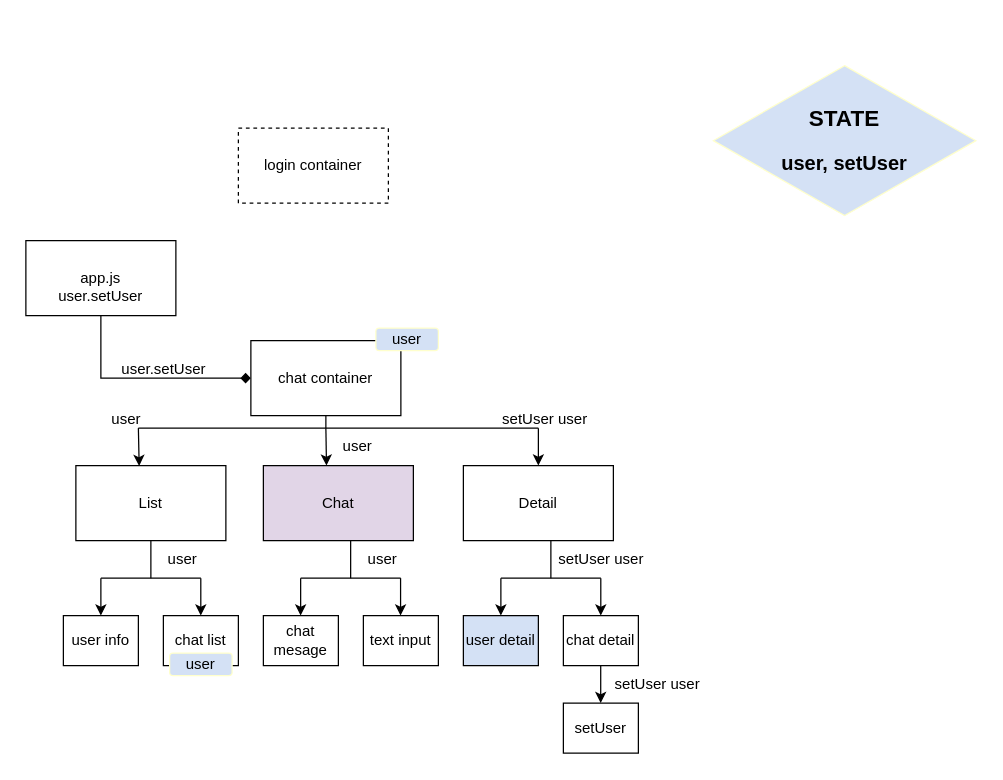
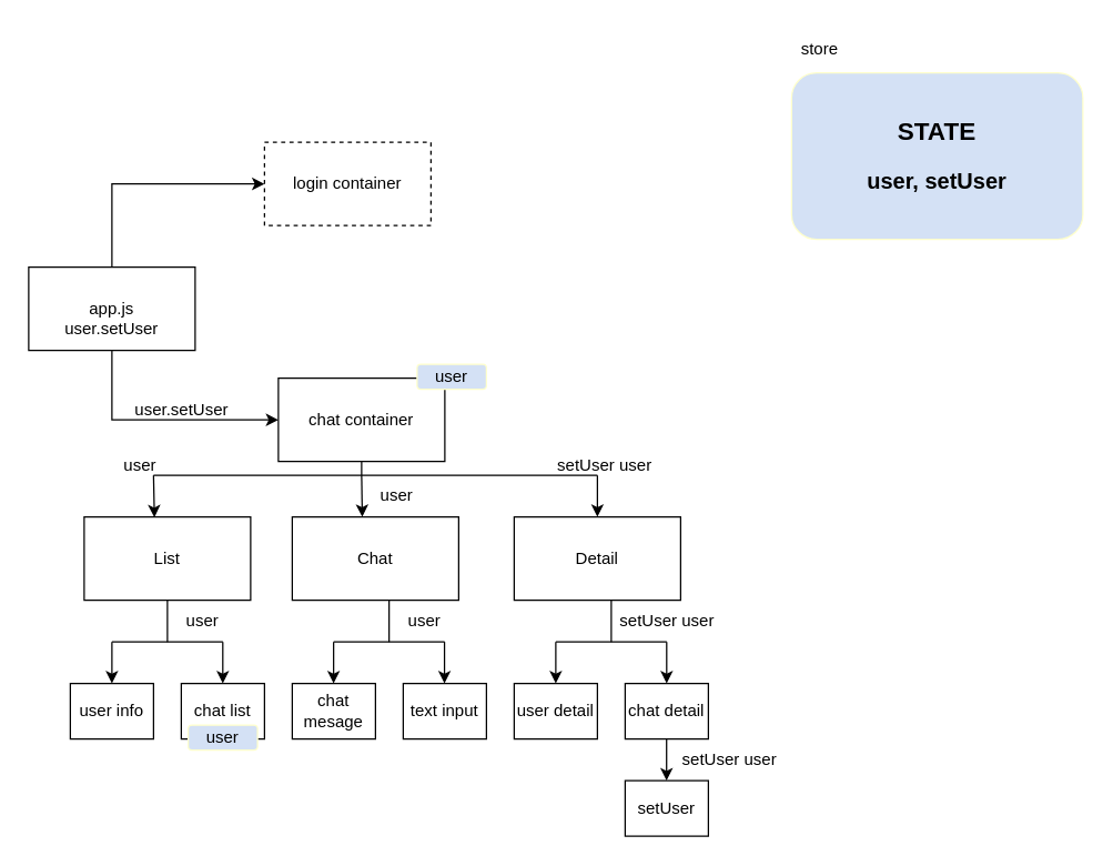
  <mxCell id="0" />
  <mxCell id="1" parent="0" />
  <mxCell id="2" value="app.js" style="rounded=0;whiteSpace=wrap;html=1;" vertex="1" parent="1"><mxGeometry x="20" y="192" width="120" height="60" as="geometry" /></mxCell>
  <mxCell id="3" value="login container" style="rounded=0;whiteSpace=wrap;html=1;dashed=1;" vertex="1" parent="1"><mxGeometry x="190" y="102" width="120" height="60" as="geometry" /></mxCell>
  <mxCell id="4" value="chat container" style="rounded=0;whiteSpace=wrap;html=1;" vertex="1" parent="1"><mxGeometry x="200" y="272" width="120" height="60" as="geometry" /></mxCell>
- <mxCell id="6" value="" style="endArrow=diamond;html=1;rounded=0;exitX=0.5;exitY=1;exitDx=0;exitDy=0;entryX=0;entryY=0.5;entryDx=0;entryDy=0;" edge="1" parent="1" source="2" target="4"><mxGeometry width="50" height="50" relative="1" as="geometry"><mxPoint x="190" y="252" as="sourcePoint" /><mxPoint x="240" y="202" as="targetPoint" /><Array as="points"><mxPoint x="80" y="302" /></Array></mxGeometry></mxCell>
+ <mxCell id="5" value="" style="endArrow=classic;html=1;rounded=0;exitX=0.5;exitY=0;exitDx=0;exitDy=0;entryX=0;entryY=0.5;entryDx=0;entryDy=0;" edge="1" parent="1" source="2" target="3"><mxGeometry width="50" height="50" relative="1" as="geometry"><mxPoint x="240" y="252" as="sourcePoint" /><mxPoint x="290" y="202" as="targetPoint" /><Array as="points"><mxPoint x="80" y="132" /></Array></mxGeometry></mxCell>
+ <mxCell id="6" value="" style="endArrow=classic;html=1;rounded=0;exitX=0.5;exitY=1;exitDx=0;exitDy=0;entryX=0;entryY=0.5;entryDx=0;entryDy=0;" edge="1" parent="1" source="2" target="4"><mxGeometry width="50" height="50" relative="1" as="geometry"><mxPoint x="190" y="252" as="sourcePoint" /><mxPoint x="240" y="202" as="targetPoint" /><Array as="points"><mxPoint x="80" y="302" /></Array></mxGeometry></mxCell>
  <mxCell id="7" value="List" style="rounded=0;whiteSpace=wrap;html=1;" vertex="1" parent="1"><mxGeometry x="60" y="372" width="120" height="60" as="geometry" /></mxCell>
- <mxCell id="8" value="Chat" style="rounded=0;whiteSpace=wrap;html=1;fillColor=#e1d5e7;" vertex="1" parent="1"><mxGeometry x="210" y="372" width="120" height="60" as="geometry" /></mxCell>
+ <mxCell id="8" value="Chat" style="rounded=0;whiteSpace=wrap;html=1;" vertex="1" parent="1"><mxGeometry x="210" y="372" width="120" height="60" as="geometry" /></mxCell>
  <mxCell id="9" value="Detail" style="rounded=0;whiteSpace=wrap;html=1;" vertex="1" parent="1"><mxGeometry x="370" y="372" width="120" height="60" as="geometry" /></mxCell>
  <mxCell id="10" value="user info" style="rounded=0;whiteSpace=wrap;html=1;" vertex="1" parent="1"><mxGeometry x="50" y="492" width="60" height="40" as="geometry" /></mxCell>
  <mxCell id="11" value="chat list" style="rounded=0;whiteSpace=wrap;html=1;" vertex="1" parent="1"><mxGeometry x="130" y="492" width="60" height="40" as="geometry" /></mxCell>
  <mxCell id="12" value="chat mesage" style="rounded=0;whiteSpace=wrap;html=1;" vertex="1" parent="1"><mxGeometry x="210" y="492" width="60" height="40" as="geometry" /></mxCell>
  <mxCell id="13" value="text input" style="rounded=0;whiteSpace=wrap;html=1;" vertex="1" parent="1"><mxGeometry x="290" y="492" width="60" height="40" as="geometry" /></mxCell>
- <mxCell id="14" value="user detail" style="rounded=0;whiteSpace=wrap;html=1;fillColor=#d4e1f5;" vertex="1" parent="1"><mxGeometry x="370" y="492" width="60" height="40" as="geometry" /></mxCell>
+ <mxCell id="14" value="user detail" style="rounded=0;whiteSpace=wrap;html=1;" vertex="1" parent="1"><mxGeometry x="370" y="492" width="60" height="40" as="geometry" /></mxCell>
  <mxCell id="15" value="chat detail" style="rounded=0;whiteSpace=wrap;html=1;" vertex="1" parent="1"><mxGeometry x="450" y="492" width="60" height="40" as="geometry" /></mxCell>
  <mxCell id="16" value="setUser" style="rounded=0;whiteSpace=wrap;html=1;" vertex="1" parent="1"><mxGeometry x="450" y="562" width="60" height="40" as="geometry" /></mxCell>
  <mxCell id="17" value="" style="endArrow=none;html=1;rounded=0;" edge="1" parent="1"><mxGeometry width="50" height="50" relative="1" as="geometry"><mxPoint x="260" y="342" as="sourcePoint" /><mxPoint x="260" y="332" as="targetPoint" /></mxGeometry></mxCell>
  <mxCell id="18" value="" style="endArrow=none;html=1;rounded=0;" edge="1" parent="1"><mxGeometry width="50" height="50" relative="1" as="geometry"><mxPoint x="110" y="342" as="sourcePoint" /><mxPoint x="430" y="342" as="targetPoint" /></mxGeometry></mxCell>
  <mxCell id="19" value="" style="endArrow=classic;html=1;rounded=0;entryX=0.422;entryY=0.005;entryDx=0;entryDy=0;entryPerimeter=0;" edge="1" parent="1" target="7"><mxGeometry width="50" height="50" relative="1" as="geometry"><mxPoint x="110" y="342" as="sourcePoint" /><mxPoint x="220" y="362" as="targetPoint" /></mxGeometry></mxCell>
  <mxCell id="20" value="" style="endArrow=classic;html=1;rounded=0;entryX=0.422;entryY=0.005;entryDx=0;entryDy=0;entryPerimeter=0;" edge="1" parent="1"><mxGeometry width="50" height="50" relative="1" as="geometry"><mxPoint x="260" y="342" as="sourcePoint" /><mxPoint x="260.5" y="372" as="targetPoint" /></mxGeometry></mxCell>
  <mxCell id="21" value="" style="endArrow=classic;html=1;rounded=0;entryX=0.422;entryY=0.005;entryDx=0;entryDy=0;entryPerimeter=0;" edge="1" parent="1"><mxGeometry width="50" height="50" relative="1" as="geometry"><mxPoint x="430" y="342" as="sourcePoint" /><mxPoint x="430" y="372" as="targetPoint" /></mxGeometry></mxCell>
  <mxCell id="22" value="" style="endArrow=none;html=1;rounded=0;" edge="1" parent="1"><mxGeometry width="50" height="50" relative="1" as="geometry"><mxPoint x="120" y="462" as="sourcePoint" /><mxPoint x="120" y="432" as="targetPoint" /></mxGeometry></mxCell>
  <mxCell id="23" value="" style="endArrow=none;html=1;rounded=0;" edge="1" parent="1"><mxGeometry width="50" height="50" relative="1" as="geometry"><mxPoint x="80" y="462" as="sourcePoint" /><mxPoint x="160" y="462" as="targetPoint" /></mxGeometry></mxCell>
  <mxCell id="24" value="" style="endArrow=classic;html=1;rounded=0;entryX=0.5;entryY=0;entryDx=0;entryDy=0;" edge="1" parent="1" target="10"><mxGeometry width="50" height="50" relative="1" as="geometry"><mxPoint x="80" y="462" as="sourcePoint" /><mxPoint x="130" y="412" as="targetPoint" /></mxGeometry></mxCell>
  <mxCell id="25" value="" style="endArrow=classic;html=1;rounded=0;entryX=0.5;entryY=0;entryDx=0;entryDy=0;" edge="1" parent="1"><mxGeometry width="50" height="50" relative="1" as="geometry"><mxPoint x="159.94" y="462" as="sourcePoint" /><mxPoint x="159.94" y="492" as="targetPoint" /></mxGeometry></mxCell>
  <mxCell id="26" value="" style="endArrow=none;html=1;rounded=0;" edge="1" parent="1"><mxGeometry width="50" height="50" relative="1" as="geometry"><mxPoint x="279.82" y="462" as="sourcePoint" /><mxPoint x="279.82" y="432" as="targetPoint" /></mxGeometry></mxCell>
  <mxCell id="27" value="" style="endArrow=none;html=1;rounded=0;" edge="1" parent="1"><mxGeometry width="50" height="50" relative="1" as="geometry"><mxPoint x="239.82" y="462" as="sourcePoint" /><mxPoint x="319.82" y="462" as="targetPoint" /></mxGeometry></mxCell>
  <mxCell id="28" value="" style="endArrow=classic;html=1;rounded=0;entryX=0.5;entryY=0;entryDx=0;entryDy=0;" edge="1" parent="1"><mxGeometry width="50" height="50" relative="1" as="geometry"><mxPoint x="239.82" y="462" as="sourcePoint" /><mxPoint x="239.82" y="492" as="targetPoint" /></mxGeometry></mxCell>
  <mxCell id="29" value="" style="endArrow=classic;html=1;rounded=0;entryX=0.5;entryY=0;entryDx=0;entryDy=0;" edge="1" parent="1"><mxGeometry width="50" height="50" relative="1" as="geometry"><mxPoint x="319.76" y="462" as="sourcePoint" /><mxPoint x="319.76" y="492" as="targetPoint" /></mxGeometry></mxCell>
  <mxCell id="30" value="" style="endArrow=none;html=1;rounded=0;" edge="1" parent="1"><mxGeometry width="50" height="50" relative="1" as="geometry"><mxPoint x="440" y="462" as="sourcePoint" /><mxPoint x="440" y="432" as="targetPoint" /></mxGeometry></mxCell>
  <mxCell id="31" value="" style="endArrow=none;html=1;rounded=0;" edge="1" parent="1"><mxGeometry width="50" height="50" relative="1" as="geometry"><mxPoint x="400" y="462" as="sourcePoint" /><mxPoint x="480" y="462" as="targetPoint" /></mxGeometry></mxCell>
  <mxCell id="32" value="" style="endArrow=classic;html=1;rounded=0;entryX=0.5;entryY=0;entryDx=0;entryDy=0;" edge="1" parent="1"><mxGeometry width="50" height="50" relative="1" as="geometry"><mxPoint x="400" y="462" as="sourcePoint" /><mxPoint x="400" y="492" as="targetPoint" /></mxGeometry></mxCell>
  <mxCell id="33" value="" style="endArrow=classic;html=1;rounded=0;entryX=0.5;entryY=0;entryDx=0;entryDy=0;" edge="1" parent="1"><mxGeometry width="50" height="50" relative="1" as="geometry"><mxPoint x="479.94" y="462" as="sourcePoint" /><mxPoint x="479.94" y="492" as="targetPoint" /></mxGeometry></mxCell>
  <mxCell id="34" value="" style="endArrow=classic;html=1;rounded=0;entryX=0.5;entryY=0;entryDx=0;entryDy=0;" edge="1" parent="1"><mxGeometry width="50" height="50" relative="1" as="geometry"><mxPoint x="479.87" y="532" as="sourcePoint" /><mxPoint x="479.87" y="562" as="targetPoint" /></mxGeometry></mxCell>
  <mxCell id="35" value="user.setUser" style="text;html=1;align=center;verticalAlign=middle;whiteSpace=wrap;rounded=0;" vertex="1" parent="1"><mxGeometry x="50" y="222" width="60" height="30" as="geometry" /></mxCell>
  <mxCell id="36" value="user.setUser" style="text;html=1;align=center;verticalAlign=middle;resizable=0;points=[];autosize=1;strokeColor=none;fillColor=none;" vertex="1" parent="1"><mxGeometry x="85" y="280" width="90" height="30" as="geometry" /></mxCell>
  <mxCell id="37" value="user" style="text;html=1;align=center;verticalAlign=middle;resizable=0;points=[];autosize=1;strokeColor=none;fillColor=none;" vertex="1" parent="1"><mxGeometry x="75" y="320" width="50" height="30" as="geometry" /></mxCell>
  <mxCell id="38" value="user" style="text;html=1;align=center;verticalAlign=middle;resizable=0;points=[];autosize=1;strokeColor=none;fillColor=none;" vertex="1" parent="1"><mxGeometry x="260" y="342" width="50" height="30" as="geometry" /></mxCell>
  <mxCell id="39" value="setUser user" style="text;html=1;align=center;verticalAlign=middle;resizable=0;points=[];autosize=1;strokeColor=none;fillColor=none;" vertex="1" parent="1"><mxGeometry x="390" y="320" width="90" height="30" as="geometry" /></mxCell>
  <mxCell id="40" value="setUser user" style="text;html=1;align=center;verticalAlign=middle;resizable=0;points=[];autosize=1;strokeColor=none;fillColor=none;" vertex="1" parent="1"><mxGeometry x="435" y="432" width="90" height="30" as="geometry" /></mxCell>
  <mxCell id="41" value="setUser user" style="text;html=1;align=center;verticalAlign=middle;resizable=0;points=[];autosize=1;strokeColor=none;fillColor=none;" vertex="1" parent="1"><mxGeometry x="480" y="532" width="90" height="30" as="geometry" /></mxCell>
  <mxCell id="42" value="user" style="text;html=1;align=center;verticalAlign=middle;resizable=0;points=[];autosize=1;strokeColor=none;fillColor=none;" vertex="1" parent="1"><mxGeometry x="280" y="432" width="50" height="30" as="geometry" /></mxCell>
  <mxCell id="43" value="user" style="text;html=1;align=center;verticalAlign=middle;resizable=0;points=[];autosize=1;strokeColor=none;fillColor=none;" vertex="1" parent="1"><mxGeometry x="120" y="432" width="50" height="30" as="geometry" /></mxCell>
  <mxCell id="44" value="user" style="rounded=1;whiteSpace=wrap;html=1;fillColor=#D4E1F5;strokeColor=#FFFFCC;" vertex="1" parent="1"><mxGeometry x="300" y="262" width="50" height="18" as="geometry" /></mxCell>
  <mxCell id="45" value="user" style="rounded=1;whiteSpace=wrap;html=1;fillColor=#D4E1F5;strokeColor=#FFFFCC;" vertex="1" parent="1"><mxGeometry x="135" y="522" width="50" height="18" as="geometry" /></mxCell>
- <mxCell id="46" value="&lt;b&gt;&lt;font style=&quot;font-size: 18px;&quot;&gt;STATE&lt;/font&gt;&lt;/b&gt;&lt;div&gt;&lt;br&gt;&lt;/div&gt;&lt;div&gt;&lt;b&gt;&lt;font size=&quot;3&quot;&gt;user, setUser&lt;/font&gt;&lt;/b&gt;&lt;/div&gt;" style="rhombus;whiteSpace=wrap;html=1;fillColor=#D4E1F5;strokeColor=#FFFFCC;" vertex="1" parent="1"><mxGeometry x="570" y="52" width="210" height="120" as="geometry" /></mxCell>
+ <mxCell id="46" value="&lt;b&gt;&lt;font style=&quot;font-size: 18px;&quot;&gt;STATE&lt;/font&gt;&lt;/b&gt;&lt;div&gt;&lt;br&gt;&lt;/div&gt;&lt;div&gt;&lt;b&gt;&lt;font size=&quot;3&quot;&gt;user, setUser&lt;/font&gt;&lt;/b&gt;&lt;/div&gt;" style="rounded=1;whiteSpace=wrap;html=1;fillColor=#D4E1F5;strokeColor=#FFFFCC;" vertex="1" parent="1"><mxGeometry x="570" y="52" width="210" height="120" as="geometry" /></mxCell>
+ <mxCell id="47" value="store" style="text;html=1;align=center;verticalAlign=middle;resizable=0;points=[];autosize=1;strokeColor=none;fillColor=none;" vertex="1" parent="1"><mxGeometry x="565" y="20" width="50" height="30" as="geometry" /></mxCell>
